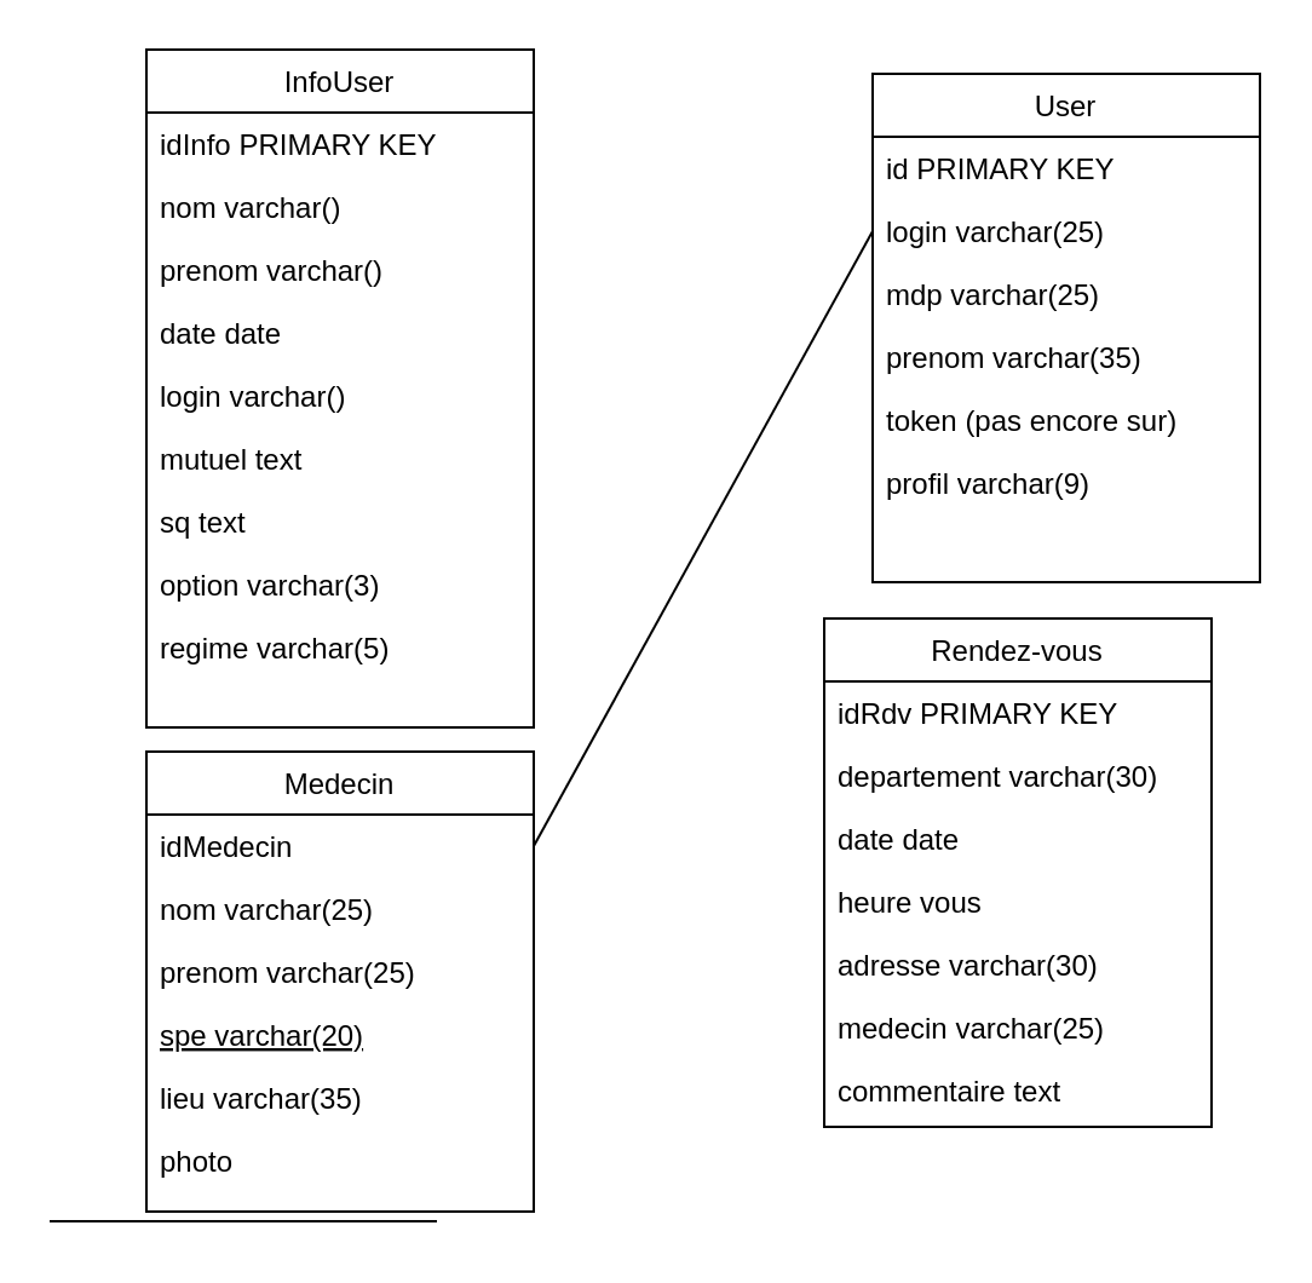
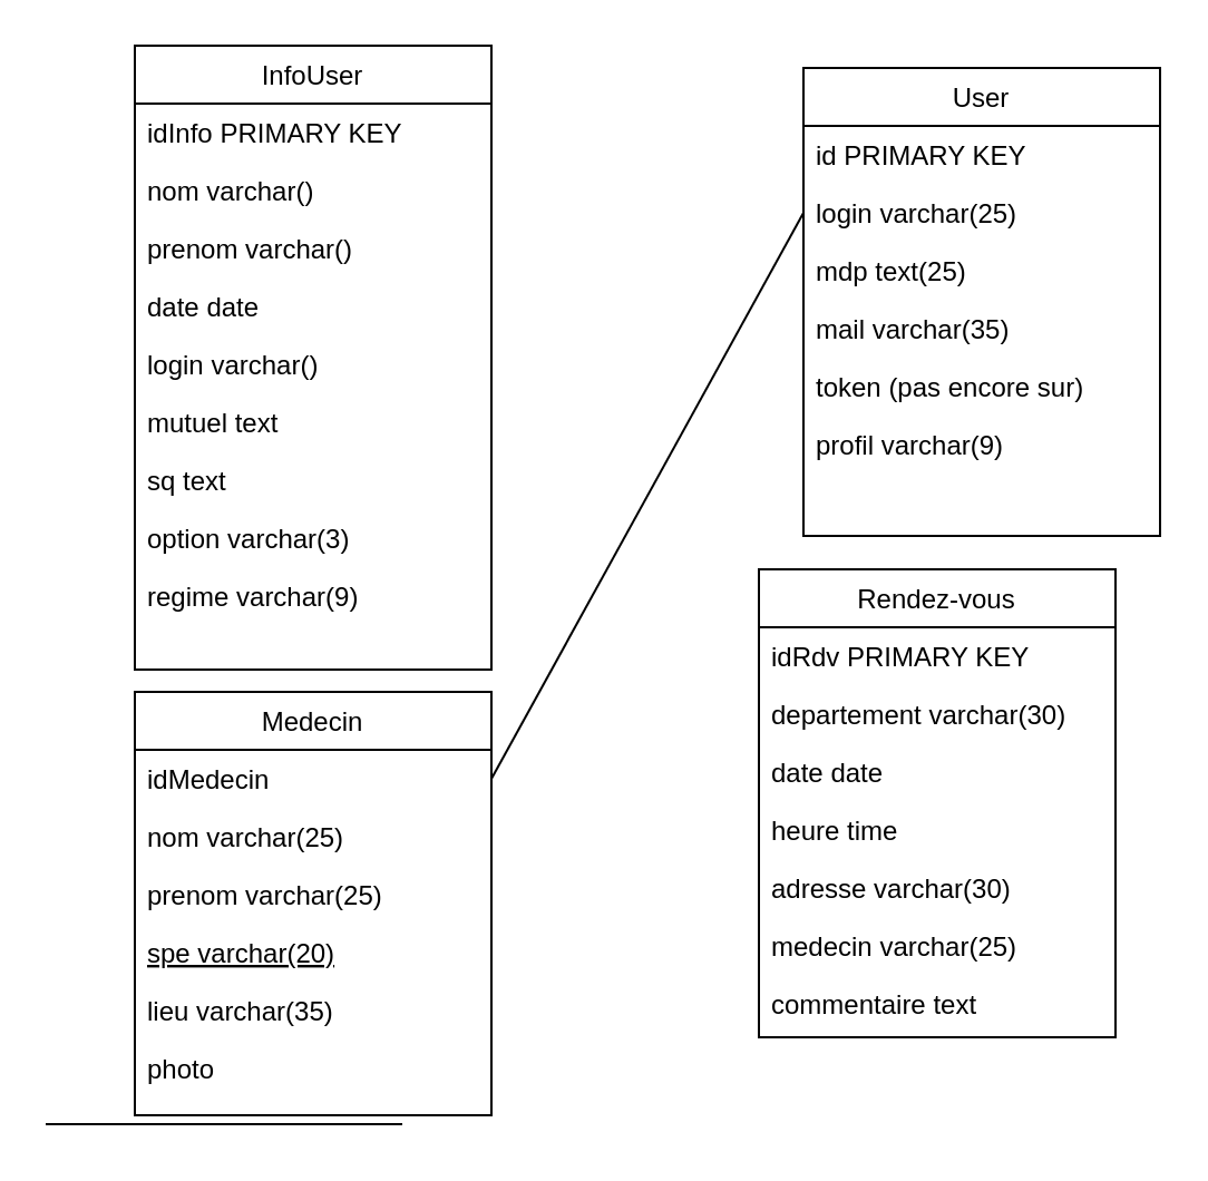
  <mxCell id="0" />
  <mxCell id="1" parent="0" />
  <mxCell id="2" value="User" style="swimlane;fontStyle=0;align=center;verticalAlign=top;childLayout=stackLayout;horizontal=1;startSize=26;horizontalStack=0;resizeParent=1;resizeLast=0;collapsible=1;marginBottom=0;rounded=0;shadow=0;strokeWidth=1;" parent="1" vertex="1"><mxGeometry x="360" y="30" width="160" height="210" as="geometry"><mxRectangle x="508" y="120" width="160" height="26" as="alternateBounds" /></mxGeometry></mxCell>
  <mxCell id="3" value="id PRIMARY KEY" style="text;align=left;verticalAlign=top;spacingLeft=4;spacingRight=4;overflow=hidden;rotatable=0;points=[[0,0.5],[1,0.5]];portConstraint=eastwest;" parent="2" vertex="1"><mxGeometry y="26" width="160" height="26" as="geometry" /></mxCell>
  <mxCell id="4" value="login varchar(25)" style="text;align=left;verticalAlign=top;spacingLeft=4;spacingRight=4;overflow=hidden;rotatable=0;points=[[0,0.5],[1,0.5]];portConstraint=eastwest;" parent="2" vertex="1"><mxGeometry y="52" width="160" height="26" as="geometry" /></mxCell>
- <mxCell id="5" value="mdp varchar(25)" style="text;align=left;verticalAlign=top;spacingLeft=4;spacingRight=4;overflow=hidden;rotatable=0;points=[[0,0.5],[1,0.5]];portConstraint=eastwest;" parent="2" vertex="1"><mxGeometry y="78" width="160" height="26" as="geometry" /></mxCell>
- <mxCell id="6" value="prenom varchar(35)" style="text;align=left;verticalAlign=top;spacingLeft=4;spacingRight=4;overflow=hidden;rotatable=0;points=[[0,0.5],[1,0.5]];portConstraint=eastwest;" parent="2" vertex="1"><mxGeometry y="104" width="160" height="26" as="geometry" /></mxCell>
+ <mxCell id="5" value="mdp text(25)" style="text;align=left;verticalAlign=top;spacingLeft=4;spacingRight=4;overflow=hidden;rotatable=0;points=[[0,0.5],[1,0.5]];portConstraint=eastwest;" parent="2" vertex="1"><mxGeometry y="78" width="160" height="26" as="geometry" /></mxCell>
+ <mxCell id="6" value="mail varchar(35)" style="text;align=left;verticalAlign=top;spacingLeft=4;spacingRight=4;overflow=hidden;rotatable=0;points=[[0,0.5],[1,0.5]];portConstraint=eastwest;" parent="2" vertex="1"><mxGeometry y="104" width="160" height="26" as="geometry" /></mxCell>
  <mxCell id="7" value="token (pas encore sur)" style="text;align=left;verticalAlign=top;spacingLeft=4;spacingRight=4;overflow=hidden;rotatable=0;points=[[0,0.5],[1,0.5]];portConstraint=eastwest;" parent="2" vertex="1"><mxGeometry y="130" width="160" height="26" as="geometry" /></mxCell>
  <mxCell id="8" value="profil varchar(9)" style="text;align=left;verticalAlign=top;spacingLeft=4;spacingRight=4;overflow=hidden;rotatable=0;points=[[0,0.5],[1,0.5]];portConstraint=eastwest;" parent="2" vertex="1"><mxGeometry y="156" width="160" height="26" as="geometry" /></mxCell>
  <mxCell id="9" value="InfoUser" style="swimlane;fontStyle=0;align=center;verticalAlign=top;childLayout=stackLayout;horizontal=1;startSize=26;horizontalStack=0;resizeParent=1;resizeLast=0;collapsible=1;marginBottom=0;rounded=0;shadow=0;strokeWidth=1;" parent="1" vertex="1"><mxGeometry x="60" y="20" width="160" height="280" as="geometry"><mxRectangle x="508" y="120" width="160" height="26" as="alternateBounds" /></mxGeometry></mxCell>
  <mxCell id="10" value="idInfo PRIMARY KEY" style="text;align=left;verticalAlign=top;spacingLeft=4;spacingRight=4;overflow=hidden;rotatable=0;points=[[0,0.5],[1,0.5]];portConstraint=eastwest;" parent="9" vertex="1"><mxGeometry y="26" width="160" height="26" as="geometry" /></mxCell>
  <mxCell id="11" value="nom varchar()" style="text;align=left;verticalAlign=top;spacingLeft=4;spacingRight=4;overflow=hidden;rotatable=0;points=[[0,0.5],[1,0.5]];portConstraint=eastwest;" vertex="1" parent="9"><mxGeometry y="52" width="160" height="26" as="geometry" /></mxCell>
  <mxCell id="12" value="prenom varchar()" style="text;align=left;verticalAlign=top;spacingLeft=4;spacingRight=4;overflow=hidden;rotatable=0;points=[[0,0.5],[1,0.5]];portConstraint=eastwest;rounded=0;shadow=0;html=0;" parent="9" vertex="1"><mxGeometry y="78" width="160" height="26" as="geometry" /></mxCell>
  <mxCell id="13" value="date date" style="text;align=left;verticalAlign=top;spacingLeft=4;spacingRight=4;overflow=hidden;rotatable=0;points=[[0,0.5],[1,0.5]];portConstraint=eastwest;rounded=0;shadow=0;html=0;" parent="9" vertex="1"><mxGeometry y="104" width="160" height="26" as="geometry" /></mxCell>
  <mxCell id="14" value="login varchar()" style="text;align=left;verticalAlign=top;spacingLeft=4;spacingRight=4;overflow=hidden;rotatable=0;points=[[0,0.5],[1,0.5]];portConstraint=eastwest;rounded=0;shadow=0;html=0;" parent="9" vertex="1"><mxGeometry y="130" width="160" height="26" as="geometry" /></mxCell>
  <mxCell id="15" value="mutuel text&#10;" style="text;align=left;verticalAlign=top;spacingLeft=4;spacingRight=4;overflow=hidden;rotatable=0;points=[[0,0.5],[1,0.5]];portConstraint=eastwest;" parent="9" vertex="1"><mxGeometry y="156" width="160" height="26" as="geometry" /></mxCell>
  <mxCell id="16" value="sq text" style="text;align=left;verticalAlign=top;spacingLeft=4;spacingRight=4;overflow=hidden;rotatable=0;points=[[0,0.5],[1,0.5]];portConstraint=eastwest;" parent="9" vertex="1"><mxGeometry y="182" width="160" height="26" as="geometry" /></mxCell>
  <mxCell id="17" value="option varchar(3)" style="text;align=left;verticalAlign=top;spacingLeft=4;spacingRight=4;overflow=hidden;rotatable=0;points=[[0,0.5],[1,0.5]];portConstraint=eastwest;" parent="9" vertex="1"><mxGeometry y="208" width="160" height="26" as="geometry" /></mxCell>
- <mxCell id="18" value="regime varchar(5)" style="text;align=left;verticalAlign=top;spacingLeft=4;spacingRight=4;overflow=hidden;rotatable=0;points=[[0,0.5],[1,0.5]];portConstraint=eastwest;" parent="9" vertex="1"><mxGeometry y="234" width="160" height="26" as="geometry" /></mxCell>
+ <mxCell id="18" value="regime varchar(9)" style="text;align=left;verticalAlign=top;spacingLeft=4;spacingRight=4;overflow=hidden;rotatable=0;points=[[0,0.5],[1,0.5]];portConstraint=eastwest;" parent="9" vertex="1"><mxGeometry y="234" width="160" height="26" as="geometry" /></mxCell>
  <mxCell id="19" value="" style="line;html=1;strokeWidth=1;align=left;verticalAlign=middle;spacingTop=-1;spacingLeft=3;spacingRight=3;rotatable=0;labelPosition=right;points=[];portConstraint=eastwest;" parent="1" vertex="1"><mxGeometry x="20" y="500" width="160" height="8" as="geometry" /></mxCell>
  <mxCell id="20" value="" style="endArrow=none;dashed=0;html=1;entryX=0;entryY=0.5;entryDx=0;entryDy=0;exitX=1;exitY=0.5;exitDx=0;exitDy=0;" edge="1" parent="1" source="22" target="4"><mxGeometry width="50" height="50" relative="1" as="geometry"><mxPoint x="280" y="270" as="sourcePoint" /><mxPoint x="330" y="220" as="targetPoint" /></mxGeometry></mxCell>
  <mxCell id="21" value="Medecin" style="swimlane;fontStyle=0;align=center;verticalAlign=top;childLayout=stackLayout;horizontal=1;startSize=26;horizontalStack=0;resizeParent=1;resizeLast=0;collapsible=1;marginBottom=0;rounded=0;shadow=0;strokeWidth=1;" parent="1" vertex="1"><mxGeometry x="60" y="310" width="160" height="190" as="geometry"><mxRectangle x="130" y="380" width="160" height="26" as="alternateBounds" /></mxGeometry></mxCell>
  <mxCell id="22" value="idMedecin" style="text;align=left;verticalAlign=top;spacingLeft=4;spacingRight=4;overflow=hidden;rotatable=0;points=[[0,0.5],[1,0.5]];portConstraint=eastwest;" parent="21" vertex="1"><mxGeometry y="26" width="160" height="26" as="geometry" /></mxCell>
  <mxCell id="23" value="nom varchar(25)" style="text;align=left;verticalAlign=top;spacingLeft=4;spacingRight=4;overflow=hidden;rotatable=0;points=[[0,0.5],[1,0.5]];portConstraint=eastwest;" vertex="1" parent="21"><mxGeometry y="52" width="160" height="26" as="geometry" /></mxCell>
  <mxCell id="24" value="prenom varchar(25)" style="text;align=left;verticalAlign=top;spacingLeft=4;spacingRight=4;overflow=hidden;rotatable=0;points=[[0,0.5],[1,0.5]];portConstraint=eastwest;rounded=0;shadow=0;html=0;" parent="21" vertex="1"><mxGeometry y="78" width="160" height="26" as="geometry" /></mxCell>
  <mxCell id="25" value="spe varchar(20)" style="text;align=left;verticalAlign=top;spacingLeft=4;spacingRight=4;overflow=hidden;rotatable=0;points=[[0,0.5],[1,0.5]];portConstraint=eastwest;fontStyle=4" parent="21" vertex="1"><mxGeometry y="104" width="160" height="26" as="geometry" /></mxCell>
  <mxCell id="26" value="lieu varchar(35)" style="text;align=left;verticalAlign=top;spacingLeft=4;spacingRight=4;overflow=hidden;rotatable=0;points=[[0,0.5],[1,0.5]];portConstraint=eastwest;" parent="21" vertex="1"><mxGeometry y="130" width="160" height="26" as="geometry" /></mxCell>
  <mxCell id="27" value="photo" style="text;align=left;verticalAlign=top;spacingLeft=4;spacingRight=4;overflow=hidden;rotatable=0;points=[[0,0.5],[1,0.5]];portConstraint=eastwest;" vertex="1" parent="21"><mxGeometry y="156" width="160" height="26" as="geometry" /></mxCell>
  <mxCell id="28" value="Rendez-vous" style="swimlane;fontStyle=0;align=center;verticalAlign=top;childLayout=stackLayout;horizontal=1;startSize=26;horizontalStack=0;resizeParent=1;resizeLast=0;collapsible=1;marginBottom=0;rounded=0;shadow=0;strokeWidth=1;" vertex="1" parent="1"><mxGeometry x="340" y="255" width="160" height="210" as="geometry"><mxRectangle x="508" y="120" width="160" height="26" as="alternateBounds" /></mxGeometry></mxCell>
  <mxCell id="29" value="idRdv PRIMARY KEY" style="text;align=left;verticalAlign=top;spacingLeft=4;spacingRight=4;overflow=hidden;rotatable=0;points=[[0,0.5],[1,0.5]];portConstraint=eastwest;" vertex="1" parent="28"><mxGeometry y="26" width="160" height="26" as="geometry" /></mxCell>
  <mxCell id="30" value="departement varchar(30)" style="text;align=left;verticalAlign=top;spacingLeft=4;spacingRight=4;overflow=hidden;rotatable=0;points=[[0,0.5],[1,0.5]];portConstraint=eastwest;" vertex="1" parent="28"><mxGeometry y="52" width="160" height="26" as="geometry" /></mxCell>
  <mxCell id="31" value="date date" style="text;align=left;verticalAlign=top;spacingLeft=4;spacingRight=4;overflow=hidden;rotatable=0;points=[[0,0.5],[1,0.5]];portConstraint=eastwest;" vertex="1" parent="28"><mxGeometry y="78" width="160" height="26" as="geometry" /></mxCell>
- <mxCell id="32" value="heure vous" style="text;align=left;verticalAlign=top;spacingLeft=4;spacingRight=4;overflow=hidden;rotatable=0;points=[[0,0.5],[1,0.5]];portConstraint=eastwest;" vertex="1" parent="28"><mxGeometry y="104" width="160" height="26" as="geometry" /></mxCell>
+ <mxCell id="32" value="heure time" style="text;align=left;verticalAlign=top;spacingLeft=4;spacingRight=4;overflow=hidden;rotatable=0;points=[[0,0.5],[1,0.5]];portConstraint=eastwest;" vertex="1" parent="28"><mxGeometry y="104" width="160" height="26" as="geometry" /></mxCell>
  <mxCell id="33" value="adresse varchar(30)" style="text;align=left;verticalAlign=top;spacingLeft=4;spacingRight=4;overflow=hidden;rotatable=0;points=[[0,0.5],[1,0.5]];portConstraint=eastwest;" vertex="1" parent="28"><mxGeometry y="130" width="160" height="26" as="geometry" /></mxCell>
  <mxCell id="34" value="medecin varchar(25)" style="text;align=left;verticalAlign=top;spacingLeft=4;spacingRight=4;overflow=hidden;rotatable=0;points=[[0,0.5],[1,0.5]];portConstraint=eastwest;" vertex="1" parent="28"><mxGeometry y="156" width="160" height="26" as="geometry" /></mxCell>
  <mxCell id="35" value="commentaire text" style="text;align=left;verticalAlign=top;spacingLeft=4;spacingRight=4;overflow=hidden;rotatable=0;points=[[0,0.5],[1,0.5]];portConstraint=eastwest;" vertex="1" parent="28"><mxGeometry y="182" width="160" height="26" as="geometry" /></mxCell>
